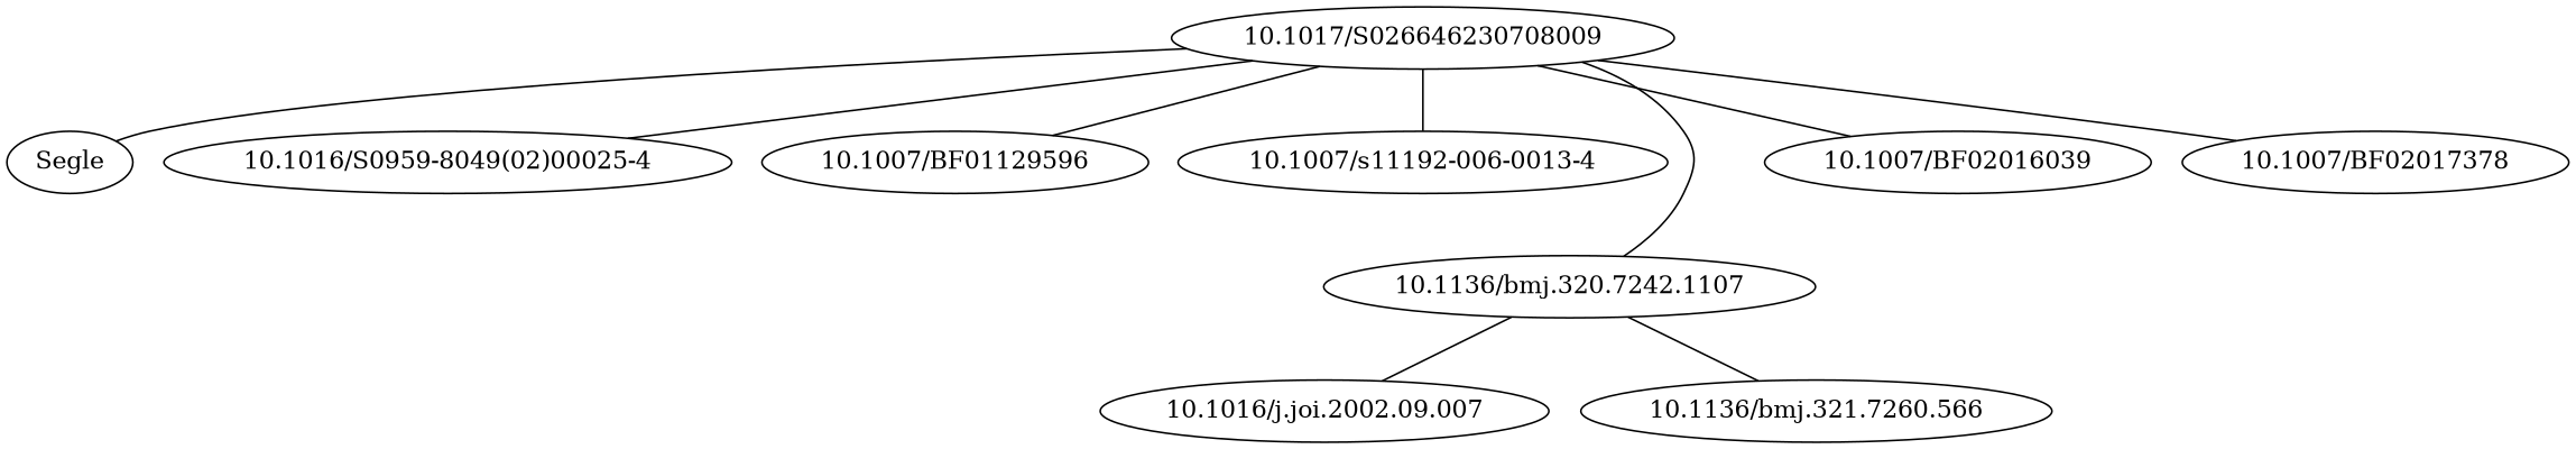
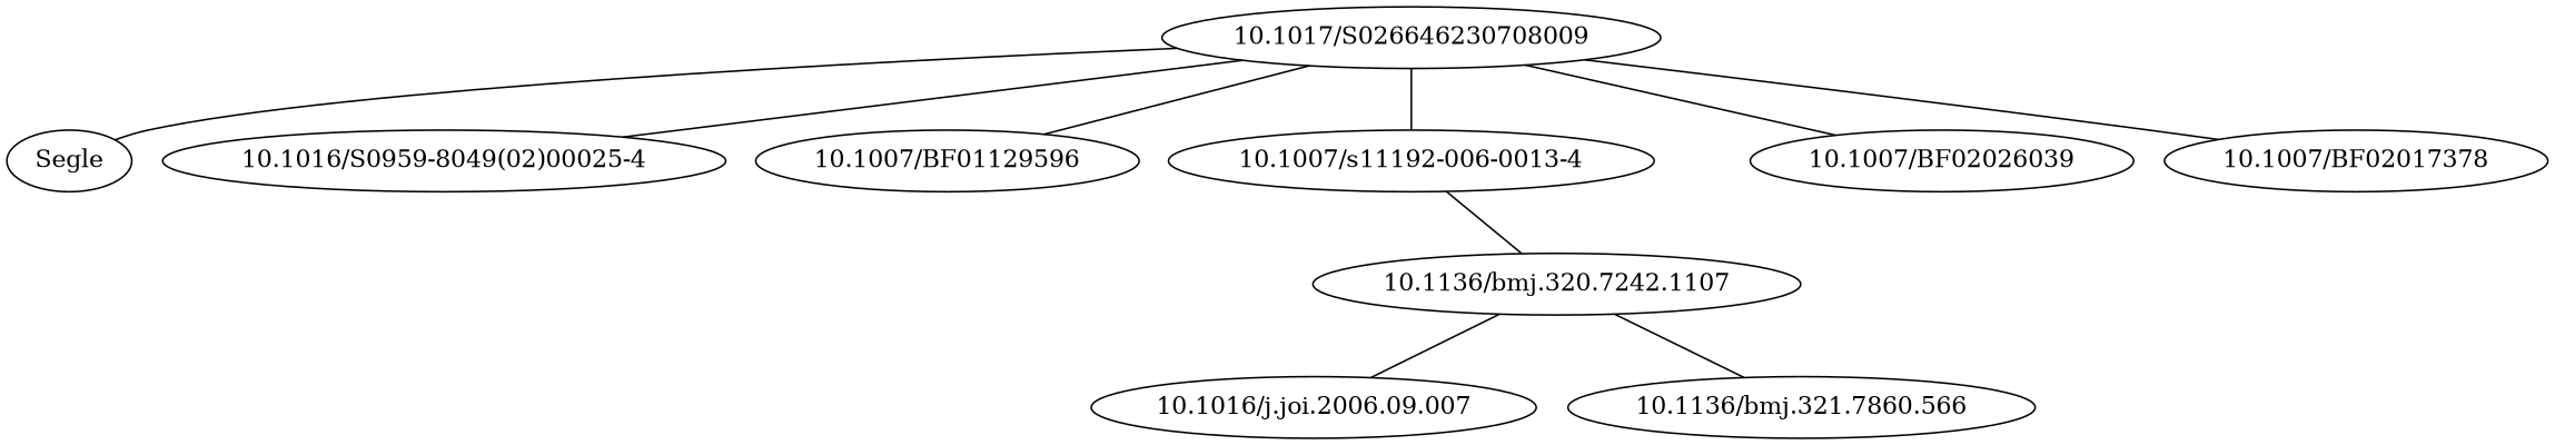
  strict graph {
    "10.1017/S026646230708009"
    Segle
    "10.1016/S0959-8049(02)00025-4"
    n4 [label="10.1007/BF01129596"]
    "10.1007/s11192-006-0013-4"
    "10.1136/bmj.320.7242.1107"
-   "10.1007/BF02026039" [label="10.1007/BF02016039"]
+   "10.1007/BF02026039"
    n8 [label="10.1007/BF02017378"]
-   "10.1016/j.joi.2006.09.007" [label="10.1016/j.joi.2002.09.007"]
-   "10.1136/bmj.321.7260.566"
+   "10.1016/j.joi.2006.09.007"
+   "10.1136/bmj.321.7260.566" [label="10.1136/bmj.321.7860.566"]
    "10.1017/S026646230708009" -- Segle
    "10.1017/S026646230708009" -- "10.1016/S0959-8049(02)00025-4"
    "10.1017/S026646230708009" -- n4
    "10.1017/S026646230708009" -- "10.1007/s11192-006-0013-4"
-   "10.1017/S026646230708009" -- "10.1136/bmj.320.7242.1107"
+   "10.1007/s11192-006-0013-4" -- "10.1136/bmj.320.7242.1107"
    "10.1017/S026646230708009" -- "10.1007/BF02026039"
    "10.1017/S026646230708009" -- n8
    "10.1136/bmj.320.7242.1107" -- "10.1016/j.joi.2006.09.007"
    "10.1136/bmj.320.7242.1107" -- "10.1136/bmj.321.7260.566"
  }
